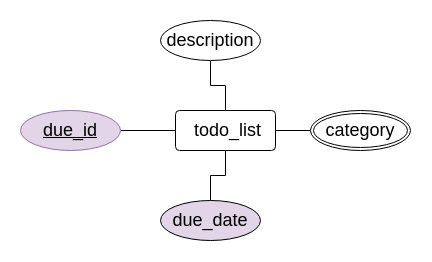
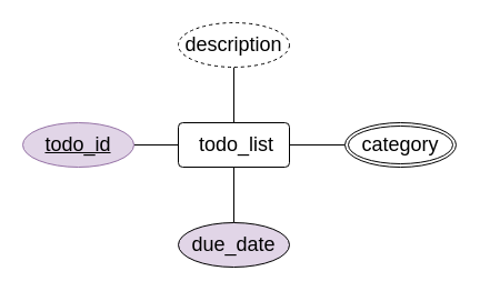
  <mxCell id="0" />
  <mxCell id="1" parent="0" />
- <mxCell id="2" value="&lt;font style=&quot;font-size: 18px;&quot;&gt;&amp;nbsp;todo_list&lt;/font&gt;" style="rounded=1;arcSize=10;whiteSpace=wrap;html=1;align=center;" vertex="1" parent="1"><mxGeometry x="175" y="110" width="100" height="40" as="geometry" /></mxCell>
+ <mxCell id="2" value="&lt;font style=&quot;font-size: 18px;&quot;&gt;&amp;nbsp;todo_list&lt;/font&gt;" style="rounded=1;arcSize=10;whiteSpace=wrap;html=1;align=center;" vertex="1" parent="1"><mxGeometry x="160" y="110" width="100" height="40" as="geometry" /></mxCell>
  <mxCell id="3" value="" style="edgeStyle=orthogonalEdgeStyle;rounded=0;orthogonalLoop=1;jettySize=auto;html=1;fontSize=18;endArrow=none;endFill=0;" edge="1" parent="1" source="4" target="2"><mxGeometry relative="1" as="geometry" /></mxCell>
- <mxCell id="4" value="description" style="ellipse;whiteSpace=wrap;html=1;align=center;fontSize=18;" vertex="1" parent="1"><mxGeometry x="160" y="20" width="100" height="40" as="geometry" /></mxCell>
+ <mxCell id="4" value="description" style="ellipse;whiteSpace=wrap;html=1;align=center;fontSize=18;dashed=1;" vertex="1" parent="1"><mxGeometry x="160" y="20" width="100" height="40" as="geometry" /></mxCell>
  <mxCell id="5" value="" style="edgeStyle=orthogonalEdgeStyle;rounded=0;orthogonalLoop=1;jettySize=auto;html=1;fontSize=18;endArrow=none;endFill=0;" edge="1" parent="1" source="6" target="2"><mxGeometry relative="1" as="geometry" /></mxCell>
  <mxCell id="6" value="due_date" style="ellipse;whiteSpace=wrap;html=1;align=center;fontSize=18;fillColor=#e1d5e7;" vertex="1" parent="1"><mxGeometry x="160" y="200" width="100" height="40" as="geometry" /></mxCell>
  <mxCell id="7" value="" style="edgeStyle=orthogonalEdgeStyle;rounded=0;orthogonalLoop=1;jettySize=auto;html=1;fontSize=18;endArrow=none;endFill=0;" edge="1" parent="1" source="8" target="2"><mxGeometry relative="1" as="geometry" /></mxCell>
- <mxCell id="8" value="&lt;u&gt;due_id&lt;/u&gt;" style="ellipse;whiteSpace=wrap;html=1;align=center;fontSize=18;fillColor=#e1d5e7;strokeColor=#9673a6;" vertex="1" parent="1"><mxGeometry x="20" y="110" width="100" height="40" as="geometry" /></mxCell>
+ <mxCell id="8" value="&lt;u&gt;todo_id&lt;/u&gt;" style="ellipse;whiteSpace=wrap;html=1;align=center;fontSize=18;fillColor=#e1d5e7;strokeColor=#9673a6;" vertex="1" parent="1"><mxGeometry x="20" y="110" width="100" height="40" as="geometry" /></mxCell>
  <mxCell id="9" value="" style="edgeStyle=orthogonalEdgeStyle;rounded=0;orthogonalLoop=1;jettySize=auto;html=1;fontSize=18;endArrow=none;endFill=0;" edge="1" parent="1" source="10" target="2"><mxGeometry relative="1" as="geometry" /></mxCell>
  <mxCell id="10" value="category" style="ellipse;shape=doubleEllipse;margin=3;whiteSpace=wrap;html=1;align=center;fontSize=18;" vertex="1" parent="1"><mxGeometry x="310" y="110" width="100" height="40" as="geometry" /></mxCell>
